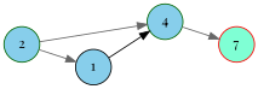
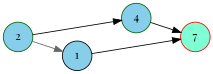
  digraph {
    fontname="Playfair Display"
    rankdir=LR
    node [color=darkgreen fillcolor=skyblue fontname="Playfair Display" shape=circle style=filled]
    edge [color=black fontname="Playfair Display"]
    n1 [color=black label=1]
    n2 [label=4]
    n3 [color=red fillcolor=aquamarine label=7]
    n4 [label=2]
-   n1 -> n2
-   n2 -> n3 [color=gray40]
+   n1 -> n3
+   n2 -> n3
    n4 -> n1 [color=gray40]
-   n4 -> n2 [color=gray40]
+   n4 -> n2
  }
